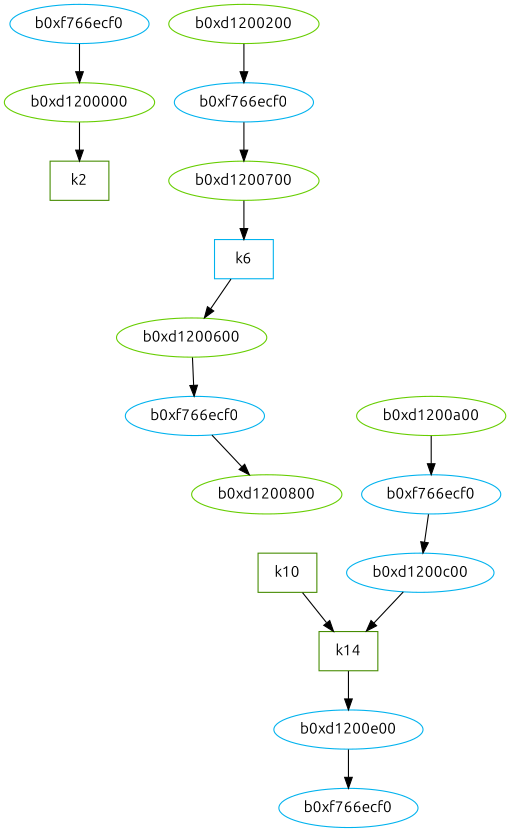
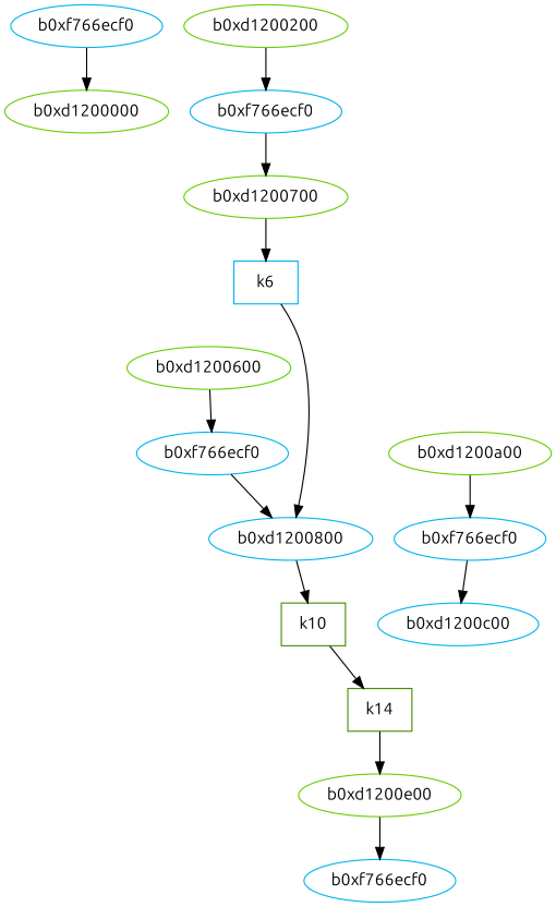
  digraph {
    fontname=Ubuntu
    node [color=deepskyblue2 fontname=Ubuntu]
    edge [fontname=Ubuntu]
    n1 [label=b0xf766ecf0]
    n2 [color=chartreuse3 label=b0xd1200000]
-   n3 [color=chartreuse4 label=k2 shape=rectangle]
    n4 [color=chartreuse3 label=b0xd1200200]
    n5 [label=b0xf766ecf0]
    n6 [color=chartreuse3 label=b0xd1200700]
    n7 [label=k6 shape=rectangle]
    n8 [color=chartreuse3 label=b0xd1200600]
    n9 [label=b0xf766ecf0]
-   n10 [color=chartreuse3 label=b0xd1200800]
+   n10 [label=b0xd1200800]
    n11 [color=chartreuse4 label=k10 shape=rectangle]
    n12 [color=chartreuse4 label=k14 shape=rectangle]
    n13 [color=chartreuse3 label=b0xd1200a00]
    n14 [label=b0xf766ecf0]
    n15 [label=b0xd1200c00]
-   n16 [label=b0xd1200e00]
+   n16 [color=chartreuse3 label=b0xd1200e00]
    n17 [label=b0xf766ecf0]
    n1 -> n2
-   n2 -> n3
    n4 -> n5
    n5 -> n6
    n6 -> n7
-   n7 -> n8
+   n7 -> n10
    n8 -> n9
    n9 -> n10
+   n10 -> n11
    n11 -> n12
    n12 -> n16
    n13 -> n14
    n14 -> n15
-   n15 -> n12
    n16 -> n17
  }
